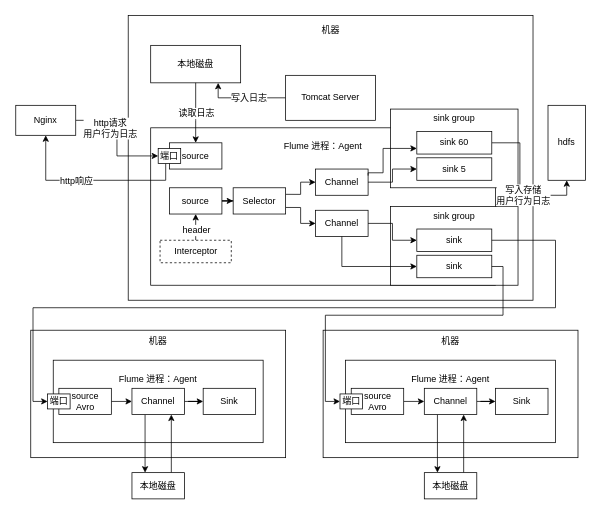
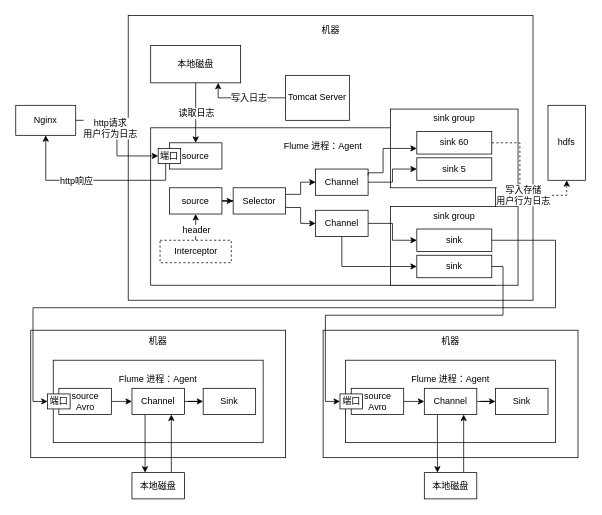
  <mxCell id="0" />
  <mxCell id="1" parent="0" />
  <mxCell id="2" value="" style="rounded=0;whiteSpace=wrap;html=1;" vertex="1" parent="1"><mxGeometry x="170" y="20" width="540" height="380" as="geometry" /></mxCell>
  <mxCell id="3" value="机器" style="text;html=1;align=center;verticalAlign=middle;resizable=0;points=[];autosize=1;" vertex="1" parent="1"><mxGeometry x="420" y="30" width="40" height="20" as="geometry" /></mxCell>
  <mxCell id="4" style="edgeStyle=orthogonalEdgeStyle;rounded=0;orthogonalLoop=1;jettySize=auto;html=1;entryX=0.75;entryY=1;entryDx=0;entryDy=0;" edge="1" parent="1" source="6" target="7"><mxGeometry relative="1" as="geometry" /></mxCell>
  <mxCell id="5" value="写入日志" style="text;html=1;align=center;verticalAlign=middle;resizable=0;points=[];labelBackgroundColor=#ffffff;" vertex="1" connectable="0" parent="4"><mxGeometry x="0.182" y="1" relative="1" as="geometry"><mxPoint x="15" y="-1" as="offset" /></mxGeometry></mxCell>
- <mxCell id="6" value="Tomcat Server" style="rounded=0;whiteSpace=wrap;html=1;" vertex="1" parent="1"><mxGeometry x="380" y="100" width="120" height="60" as="geometry" /></mxCell>
+ <mxCell id="6" value="Tomcat Server" style="rounded=0;whiteSpace=wrap;html=1;" vertex="1" parent="1"><mxGeometry x="380" y="100" width="85" height="60" as="geometry" /></mxCell>
  <mxCell id="7" value="本地磁盘" style="rounded=0;whiteSpace=wrap;html=1;" vertex="1" parent="1"><mxGeometry x="200" y="60" width="120" height="50" as="geometry" /></mxCell>
  <mxCell id="8" value="" style="rounded=0;whiteSpace=wrap;html=1;" vertex="1" parent="1"><mxGeometry x="200" y="170" width="460" height="210" as="geometry" /></mxCell>
  <mxCell id="9" value="Flume 进程：Agent" style="text;html=1;strokeColor=none;fillColor=none;align=center;verticalAlign=middle;whiteSpace=wrap;rounded=0;" vertex="1" parent="1"><mxGeometry x="365" y="180" width="130" height="30" as="geometry" /></mxCell>
  <mxCell id="10" value="source" style="rounded=0;whiteSpace=wrap;html=1;" vertex="1" parent="1"><mxGeometry x="225" y="190" width="70" height="35" as="geometry" /></mxCell>
  <mxCell id="11" style="edgeStyle=orthogonalEdgeStyle;rounded=0;orthogonalLoop=1;jettySize=auto;html=1;entryX=0;entryY=0.5;entryDx=0;entryDy=0;" edge="1" parent="1" source="12" target="26"><mxGeometry relative="1" as="geometry" /></mxCell>
  <mxCell id="12" value="source" style="rounded=0;whiteSpace=wrap;html=1;" vertex="1" parent="1"><mxGeometry x="225" y="250" width="70" height="35" as="geometry" /></mxCell>
  <mxCell id="13" style="edgeStyle=orthogonalEdgeStyle;rounded=0;orthogonalLoop=1;jettySize=auto;html=1;entryX=0.5;entryY=0;entryDx=0;entryDy=0;" edge="1" parent="1" source="7" target="10"><mxGeometry relative="1" as="geometry"><Array as="points"><mxPoint x="260" y="160" /><mxPoint x="260" y="160" /></Array></mxGeometry></mxCell>
  <mxCell id="14" value="读取日志" style="text;html=1;align=center;verticalAlign=middle;resizable=0;points=[];labelBackgroundColor=#ffffff;" vertex="1" connectable="0" parent="13"><mxGeometry x="0.25" y="3" relative="1" as="geometry"><mxPoint x="-3" y="-10" as="offset" /></mxGeometry></mxCell>
  <mxCell id="15" style="edgeStyle=orthogonalEdgeStyle;rounded=0;orthogonalLoop=1;jettySize=auto;html=1;entryX=0;entryY=0.5;entryDx=0;entryDy=0;" edge="1" parent="1" source="17" target="20"><mxGeometry relative="1" as="geometry"><mxPoint x="120" y="250" as="targetPoint" /></mxGeometry></mxCell>
  <mxCell id="16" value="http请求&lt;br&gt;用户行为日志" style="text;html=1;align=center;verticalAlign=middle;resizable=0;points=[];labelBackgroundColor=#ffffff;" vertex="1" connectable="0" parent="15"><mxGeometry x="-0.432" y="3" relative="1" as="geometry"><mxPoint y="13" as="offset" /></mxGeometry></mxCell>
  <mxCell id="17" value="Nginx" style="rounded=0;whiteSpace=wrap;html=1;" vertex="1" parent="1"><mxGeometry x="20" y="140" width="80" height="40" as="geometry" /></mxCell>
  <mxCell id="18" style="edgeStyle=orthogonalEdgeStyle;rounded=0;orthogonalLoop=1;jettySize=auto;html=1;entryX=0.5;entryY=1;entryDx=0;entryDy=0;" edge="1" parent="1" source="20" target="17"><mxGeometry relative="1" as="geometry"><Array as="points"><mxPoint x="220" y="240" /><mxPoint x="60" y="240" /></Array></mxGeometry></mxCell>
  <mxCell id="19" value="http响应" style="text;html=1;align=center;verticalAlign=middle;resizable=0;points=[];labelBackgroundColor=#ffffff;" vertex="1" connectable="0" parent="18"><mxGeometry x="0.171" y="1" relative="1" as="geometry"><mxPoint as="offset" /></mxGeometry></mxCell>
  <mxCell id="20" value="端口" style="rounded=0;whiteSpace=wrap;html=1;" vertex="1" parent="1"><mxGeometry x="210" y="197.5" width="30" height="20" as="geometry" /></mxCell>
  <mxCell id="21" style="edgeStyle=orthogonalEdgeStyle;rounded=0;orthogonalLoop=1;jettySize=auto;html=1;entryX=0.5;entryY=1;entryDx=0;entryDy=0;" edge="1" parent="1" source="23" target="12"><mxGeometry relative="1" as="geometry" /></mxCell>
  <mxCell id="22" value="header" style="text;html=1;align=center;verticalAlign=middle;resizable=0;points=[];labelBackgroundColor=#ffffff;" vertex="1" connectable="0" parent="21"><mxGeometry x="0.111" y="1" relative="1" as="geometry"><mxPoint x="1" y="1" as="offset" /></mxGeometry></mxCell>
  <mxCell id="23" value="Interceptor" style="rounded=0;whiteSpace=wrap;html=1;dashed=1;" vertex="1" parent="1"><mxGeometry x="212.5" y="320" width="95" height="30" as="geometry" /></mxCell>
  <mxCell id="24" style="edgeStyle=orthogonalEdgeStyle;rounded=0;orthogonalLoop=1;jettySize=auto;html=1;exitX=1;exitY=0.25;exitDx=0;exitDy=0;" edge="1" parent="1" source="26" target="27"><mxGeometry relative="1" as="geometry" /></mxCell>
  <mxCell id="25" style="edgeStyle=orthogonalEdgeStyle;rounded=0;orthogonalLoop=1;jettySize=auto;html=1;exitX=1;exitY=0.75;exitDx=0;exitDy=0;entryX=0;entryY=0.5;entryDx=0;entryDy=0;" edge="1" parent="1" source="26" target="28"><mxGeometry relative="1" as="geometry" /></mxCell>
  <mxCell id="26" value="Selector" style="rounded=0;whiteSpace=wrap;html=1;" vertex="1" parent="1"><mxGeometry x="310" y="250" width="70" height="35" as="geometry" /></mxCell>
  <mxCell id="27" value="Channel" style="rounded=0;whiteSpace=wrap;html=1;" vertex="1" parent="1"><mxGeometry x="420" y="225" width="70" height="35" as="geometry" /></mxCell>
  <mxCell id="28" value="Channel" style="rounded=0;whiteSpace=wrap;html=1;" vertex="1" parent="1"><mxGeometry x="420" y="280" width="70" height="35" as="geometry" /></mxCell>
  <mxCell id="29" value="" style="rounded=0;whiteSpace=wrap;html=1;" vertex="1" parent="1"><mxGeometry x="520" y="275" width="170" height="105" as="geometry" /></mxCell>
  <mxCell id="30" value="sink group" style="text;html=1;strokeColor=none;fillColor=none;align=center;verticalAlign=middle;whiteSpace=wrap;rounded=0;" vertex="1" parent="1"><mxGeometry x="565" y="280" width="80" height="15" as="geometry" /></mxCell>
  <mxCell id="31" value="sink" style="rounded=0;whiteSpace=wrap;html=1;" vertex="1" parent="1"><mxGeometry x="555" y="305" width="100" height="30" as="geometry" /></mxCell>
  <mxCell id="32" value="sink" style="rounded=0;whiteSpace=wrap;html=1;" vertex="1" parent="1"><mxGeometry x="555" y="340" width="100" height="30" as="geometry" /></mxCell>
  <mxCell id="33" value="" style="rounded=0;whiteSpace=wrap;html=1;" vertex="1" parent="1"><mxGeometry x="520" y="145" width="170" height="105" as="geometry" /></mxCell>
  <mxCell id="34" value="sink group" style="text;html=1;strokeColor=none;fillColor=none;align=center;verticalAlign=middle;whiteSpace=wrap;rounded=0;" vertex="1" parent="1"><mxGeometry x="565" y="150" width="80" height="15" as="geometry" /></mxCell>
- <mxCell id="35" style="edgeStyle=orthogonalEdgeStyle;rounded=0;orthogonalLoop=1;jettySize=auto;html=1;entryX=0.5;entryY=1;entryDx=0;entryDy=0;" edge="1" parent="1" source="37" target="43"><mxGeometry relative="1" as="geometry" /></mxCell>
+ <mxCell id="35" style="edgeStyle=orthogonalEdgeStyle;rounded=0;orthogonalLoop=1;jettySize=auto;html=1;entryX=0.5;entryY=1;entryDx=0;entryDy=0;dashed=1;" edge="1" parent="1" source="37" target="43"><mxGeometry relative="1" as="geometry" /></mxCell>
  <mxCell id="36" value="写入存储&lt;br&gt;用户行为日志" style="text;html=1;align=center;verticalAlign=middle;resizable=0;points=[];labelBackgroundColor=#ffffff;" vertex="1" connectable="0" parent="35"><mxGeometry x="0.167" y="1" relative="1" as="geometry"><mxPoint as="offset" /></mxGeometry></mxCell>
  <mxCell id="37" value="sink 60" style="rounded=0;whiteSpace=wrap;html=1;" vertex="1" parent="1"><mxGeometry x="555" y="175" width="100" height="30" as="geometry" /></mxCell>
  <mxCell id="38" value="sink 5" style="rounded=0;whiteSpace=wrap;html=1;" vertex="1" parent="1"><mxGeometry x="555" y="210" width="100" height="30" as="geometry" /></mxCell>
  <mxCell id="39" style="edgeStyle=orthogonalEdgeStyle;rounded=0;orthogonalLoop=1;jettySize=auto;html=1;exitX=1;exitY=0.25;exitDx=0;exitDy=0;entryX=0;entryY=0.75;entryDx=0;entryDy=0;" edge="1" parent="1" source="27" target="37"><mxGeometry relative="1" as="geometry"><Array as="points"><mxPoint x="490" y="230" /><mxPoint x="510" y="230" /><mxPoint x="510" y="198" /></Array></mxGeometry></mxCell>
  <mxCell id="40" style="edgeStyle=orthogonalEdgeStyle;rounded=0;orthogonalLoop=1;jettySize=auto;html=1;exitX=1;exitY=0.5;exitDx=0;exitDy=0;entryX=0;entryY=0.5;entryDx=0;entryDy=0;" edge="1" parent="1" source="27" target="38"><mxGeometry relative="1" as="geometry" /></mxCell>
  <mxCell id="41" style="edgeStyle=orthogonalEdgeStyle;rounded=0;orthogonalLoop=1;jettySize=auto;html=1;exitX=0.5;exitY=1;exitDx=0;exitDy=0;entryX=0;entryY=0.5;entryDx=0;entryDy=0;" edge="1" parent="1" source="28" target="32"><mxGeometry relative="1" as="geometry" /></mxCell>
  <mxCell id="42" style="edgeStyle=orthogonalEdgeStyle;rounded=0;orthogonalLoop=1;jettySize=auto;html=1;exitX=1;exitY=0.5;exitDx=0;exitDy=0;entryX=0;entryY=0.5;entryDx=0;entryDy=0;" edge="1" parent="1" source="28" target="31"><mxGeometry relative="1" as="geometry" /></mxCell>
  <mxCell id="43" value="hdfs" style="rounded=0;whiteSpace=wrap;html=1;" vertex="1" parent="1"><mxGeometry x="730" y="140" width="50" height="100" as="geometry" /></mxCell>
  <mxCell id="44" value="" style="rounded=0;whiteSpace=wrap;html=1;" vertex="1" parent="1"><mxGeometry x="40" y="440" width="340" height="170" as="geometry" /></mxCell>
  <mxCell id="45" value="机器" style="text;html=1;strokeColor=none;fillColor=none;align=center;verticalAlign=middle;whiteSpace=wrap;rounded=0;" vertex="1" parent="1"><mxGeometry x="190" y="445" width="40" height="20" as="geometry" /></mxCell>
  <mxCell id="46" value="" style="rounded=0;whiteSpace=wrap;html=1;" vertex="1" parent="1"><mxGeometry x="70" y="480" width="280" height="110" as="geometry" /></mxCell>
  <mxCell id="47" value="Flume 进程：Agent" style="text;html=1;strokeColor=none;fillColor=none;align=center;verticalAlign=middle;whiteSpace=wrap;rounded=0;" vertex="1" parent="1"><mxGeometry x="145" y="490" width="130" height="30" as="geometry" /></mxCell>
  <mxCell id="48" style="edgeStyle=orthogonalEdgeStyle;rounded=0;orthogonalLoop=1;jettySize=auto;html=1;exitX=1;exitY=0.5;exitDx=0;exitDy=0;entryX=0;entryY=0.5;entryDx=0;entryDy=0;" edge="1" parent="1" source="49" target="53"><mxGeometry relative="1" as="geometry" /></mxCell>
  <mxCell id="49" value="source&lt;br&gt;Avro" style="rounded=0;whiteSpace=wrap;html=1;" vertex="1" parent="1"><mxGeometry x="77.5" y="517.5" width="70" height="35" as="geometry" /></mxCell>
  <mxCell id="50" value="端口" style="rounded=0;whiteSpace=wrap;html=1;" vertex="1" parent="1"><mxGeometry x="62.5" y="525" width="30" height="20" as="geometry" /></mxCell>
  <mxCell id="51" style="edgeStyle=orthogonalEdgeStyle;rounded=0;orthogonalLoop=1;jettySize=auto;html=1;entryX=0;entryY=0.5;entryDx=0;entryDy=0;" edge="1" parent="1" source="53" target="54"><mxGeometry relative="1" as="geometry" /></mxCell>
  <mxCell id="52" style="edgeStyle=orthogonalEdgeStyle;rounded=0;orthogonalLoop=1;jettySize=auto;html=1;exitX=0.25;exitY=1;exitDx=0;exitDy=0;entryX=0.25;entryY=0;entryDx=0;entryDy=0;" edge="1" parent="1" source="53" target="56"><mxGeometry relative="1" as="geometry" /></mxCell>
  <mxCell id="53" value="Channel" style="rounded=0;whiteSpace=wrap;html=1;" vertex="1" parent="1"><mxGeometry x="175" y="517.5" width="70" height="35" as="geometry" /></mxCell>
  <mxCell id="54" value="Sink" style="rounded=0;whiteSpace=wrap;html=1;" vertex="1" parent="1"><mxGeometry x="270" y="517.5" width="70" height="35" as="geometry" /></mxCell>
  <mxCell id="55" style="edgeStyle=orthogonalEdgeStyle;rounded=0;orthogonalLoop=1;jettySize=auto;html=1;exitX=0.75;exitY=0;exitDx=0;exitDy=0;entryX=0.75;entryY=1;entryDx=0;entryDy=0;" edge="1" parent="1" source="56" target="53"><mxGeometry relative="1" as="geometry" /></mxCell>
  <mxCell id="56" value="本地磁盘" style="rounded=0;whiteSpace=wrap;html=1;" vertex="1" parent="1"><mxGeometry x="175" y="630" width="70" height="35" as="geometry" /></mxCell>
  <mxCell id="57" value="" style="rounded=0;whiteSpace=wrap;html=1;" vertex="1" parent="1"><mxGeometry x="430" y="440" width="340" height="170" as="geometry" /></mxCell>
  <mxCell id="58" value="机器" style="text;html=1;strokeColor=none;fillColor=none;align=center;verticalAlign=middle;whiteSpace=wrap;rounded=0;" vertex="1" parent="1"><mxGeometry x="580" y="445" width="40" height="20" as="geometry" /></mxCell>
  <mxCell id="59" value="" style="rounded=0;whiteSpace=wrap;html=1;" vertex="1" parent="1"><mxGeometry x="460" y="480" width="280" height="110" as="geometry" /></mxCell>
  <mxCell id="60" value="Flume 进程：Agent" style="text;html=1;strokeColor=none;fillColor=none;align=center;verticalAlign=middle;whiteSpace=wrap;rounded=0;" vertex="1" parent="1"><mxGeometry x="535" y="490" width="130" height="30" as="geometry" /></mxCell>
  <mxCell id="61" style="edgeStyle=orthogonalEdgeStyle;rounded=0;orthogonalLoop=1;jettySize=auto;html=1;exitX=1;exitY=0.5;exitDx=0;exitDy=0;entryX=0;entryY=0.5;entryDx=0;entryDy=0;" edge="1" parent="1" source="62" target="66"><mxGeometry relative="1" as="geometry" /></mxCell>
  <mxCell id="62" value="source&lt;br&gt;Avro" style="rounded=0;whiteSpace=wrap;html=1;" vertex="1" parent="1"><mxGeometry x="467.5" y="517.5" width="70" height="35" as="geometry" /></mxCell>
  <mxCell id="63" value="端口" style="rounded=0;whiteSpace=wrap;html=1;" vertex="1" parent="1"><mxGeometry x="452.5" y="525" width="30" height="20" as="geometry" /></mxCell>
  <mxCell id="64" style="edgeStyle=orthogonalEdgeStyle;rounded=0;orthogonalLoop=1;jettySize=auto;html=1;entryX=0;entryY=0.5;entryDx=0;entryDy=0;" edge="1" parent="1" source="66" target="67"><mxGeometry relative="1" as="geometry" /></mxCell>
  <mxCell id="65" style="edgeStyle=orthogonalEdgeStyle;rounded=0;orthogonalLoop=1;jettySize=auto;html=1;exitX=0.25;exitY=1;exitDx=0;exitDy=0;entryX=0.25;entryY=0;entryDx=0;entryDy=0;" edge="1" parent="1" source="66" target="69"><mxGeometry relative="1" as="geometry" /></mxCell>
  <mxCell id="66" value="Channel" style="rounded=0;whiteSpace=wrap;html=1;" vertex="1" parent="1"><mxGeometry x="565" y="517.5" width="70" height="35" as="geometry" /></mxCell>
  <mxCell id="67" value="Sink" style="rounded=0;whiteSpace=wrap;html=1;" vertex="1" parent="1"><mxGeometry x="660" y="517.5" width="70" height="35" as="geometry" /></mxCell>
  <mxCell id="68" style="edgeStyle=orthogonalEdgeStyle;rounded=0;orthogonalLoop=1;jettySize=auto;html=1;exitX=0.75;exitY=0;exitDx=0;exitDy=0;entryX=0.75;entryY=1;entryDx=0;entryDy=0;" edge="1" parent="1" source="69" target="66"><mxGeometry relative="1" as="geometry" /></mxCell>
  <mxCell id="69" value="本地磁盘" style="rounded=0;whiteSpace=wrap;html=1;" vertex="1" parent="1"><mxGeometry x="565" y="630" width="70" height="35" as="geometry" /></mxCell>
  <mxCell id="70" style="edgeStyle=orthogonalEdgeStyle;rounded=0;orthogonalLoop=1;jettySize=auto;html=1;entryX=0;entryY=0.5;entryDx=0;entryDy=0;" edge="1" parent="1" source="32" target="63"><mxGeometry relative="1" as="geometry"><Array as="points"><mxPoint x="670" y="355" /><mxPoint x="670" y="420" /><mxPoint x="433" y="420" /><mxPoint x="433" y="535" /></Array></mxGeometry></mxCell>
  <mxCell id="71" style="edgeStyle=orthogonalEdgeStyle;rounded=0;orthogonalLoop=1;jettySize=auto;html=1;entryX=0;entryY=0.5;entryDx=0;entryDy=0;" edge="1" parent="1" source="31" target="50"><mxGeometry relative="1" as="geometry"><Array as="points"><mxPoint x="740" y="320" /><mxPoint x="740" y="410" /><mxPoint x="43" y="410" /><mxPoint x="43" y="535" /></Array></mxGeometry></mxCell>
